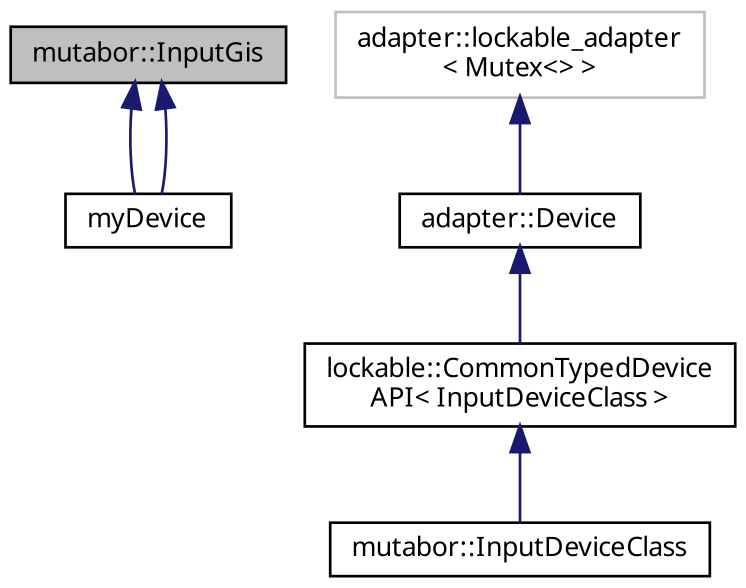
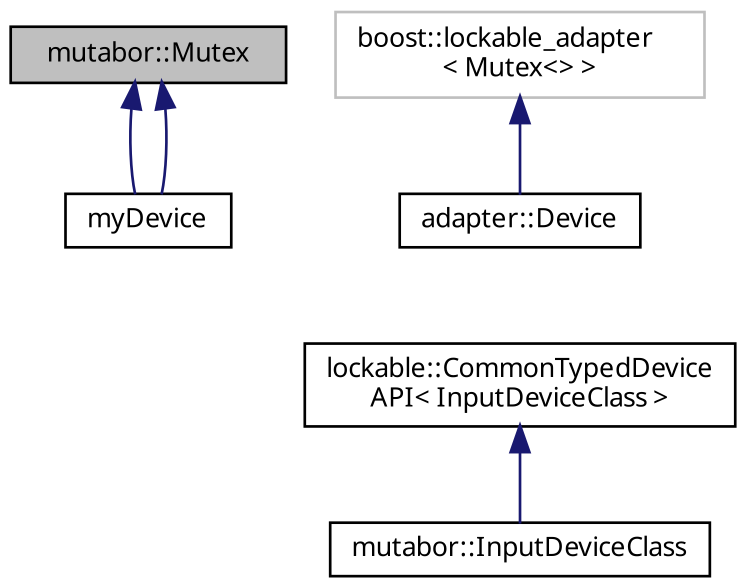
  digraph {
    node [color=black fillcolor=white fontname=Sans fontsize=10 shape=record style=filled]
    edge [color=midnightblue dir=back fontname=Sans fontsize=10 labelfontname=Sans labelfontsize=10 style=solid]
-   n1 [fillcolor=grey75 fontcolor=black height=0.2 label="mutabor::InputGis" width=0.4]
+   n1 [fillcolor=grey75 fontcolor=black height=0.2 label="mutabor::Mutex" width=0.4]
    n2 [height=0.2 label=myDevice width=0.4]
    n3 [height=0.2 label="mutabor::InputDeviceClass" width=0.4]
    n4 [height=0.2 label="lockable::CommonTypedDevice\lAPI\< InputDeviceClass \>" width=0.4]
    n5 [height=0.2 label="adapter::Device" width=0.4]
-   n6 [color=grey75 height=0.2 label="adapter::lockable_adapter\l\< Mutex\<\> \>" width=0.4]
+   n6 [color=grey75 height=0.2 label="boost::lockable_adapter\l\< Mutex\<\> \>" width=0.4]
    n1 -> n2
    n1 -> n2
    n4 -> n3
-   n5 -> n4
    n6 -> n5
  }
